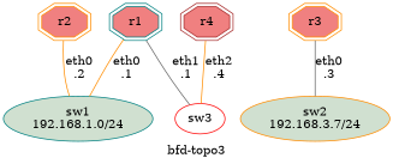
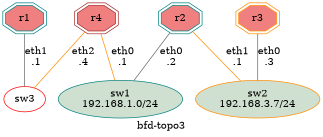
  graph {
    label="bfd-topo3"
    node [color=darkorange fillcolor="#f08080" shape=doubleoctagon style=filled]
    edge [color=darkorange]
    n1 [color=teal label=r1]
    n2 [color=teal fillcolor="#d0e0d0" label="sw1\n192.168.1.0/24" shape=oval]
    sw3 [color=red fillcolor="" shape="" style=""]
-   n4 [label=r2]
+   n4 [color=teal label=r2]
    n5 [fillcolor="#d0e0d0" label="sw2\n192.168.3.7/24" shape=oval]
    n6 [label=r3]
    n7 [color=brown label=r4]
-   n1 -- n2 [label="eth0\n.1"]
+   n7 -- n2 [label="eth0\n.1"]
    n1 -- sw3 [color=gray40 label="eth1\n.1"]
-   n4 -- n2 [label="eth0\n.2"]
+   n4 -- n2 [color=gray40 label="eth0\n.2"]
+   n4 -- n5 [label="eth1\n.1"]
    n6 -- n5 [color=gray40 label="eth0\n.3"]
    n7 -- sw3 [label="eth2\n.4"]
  }
